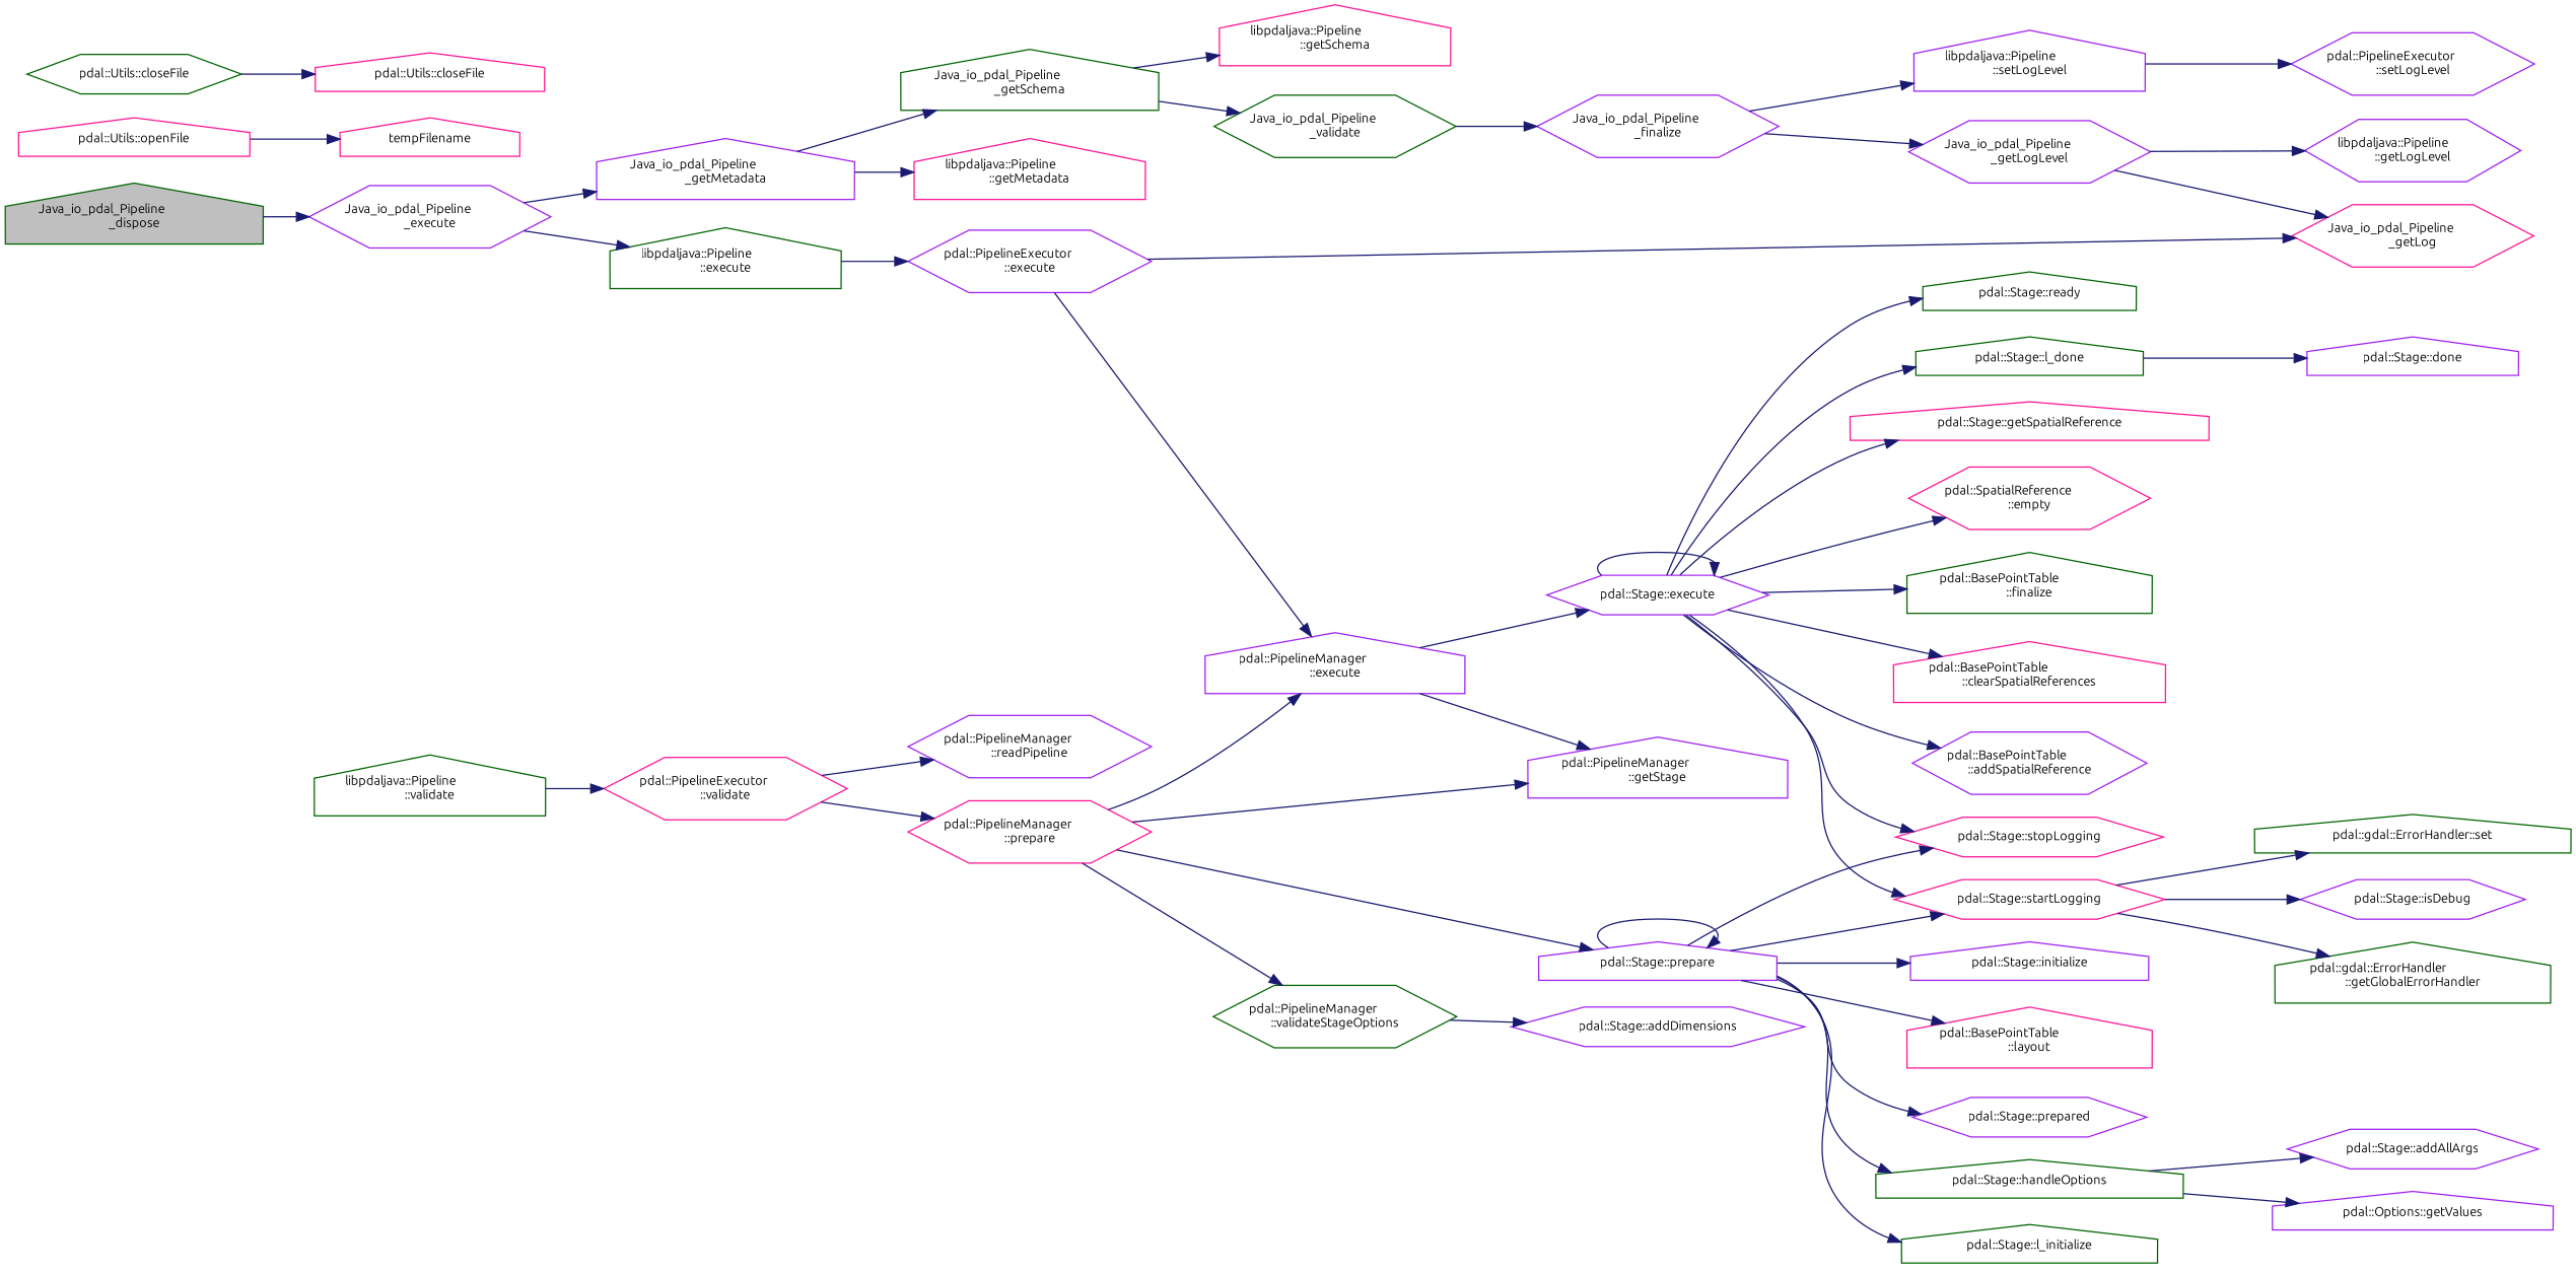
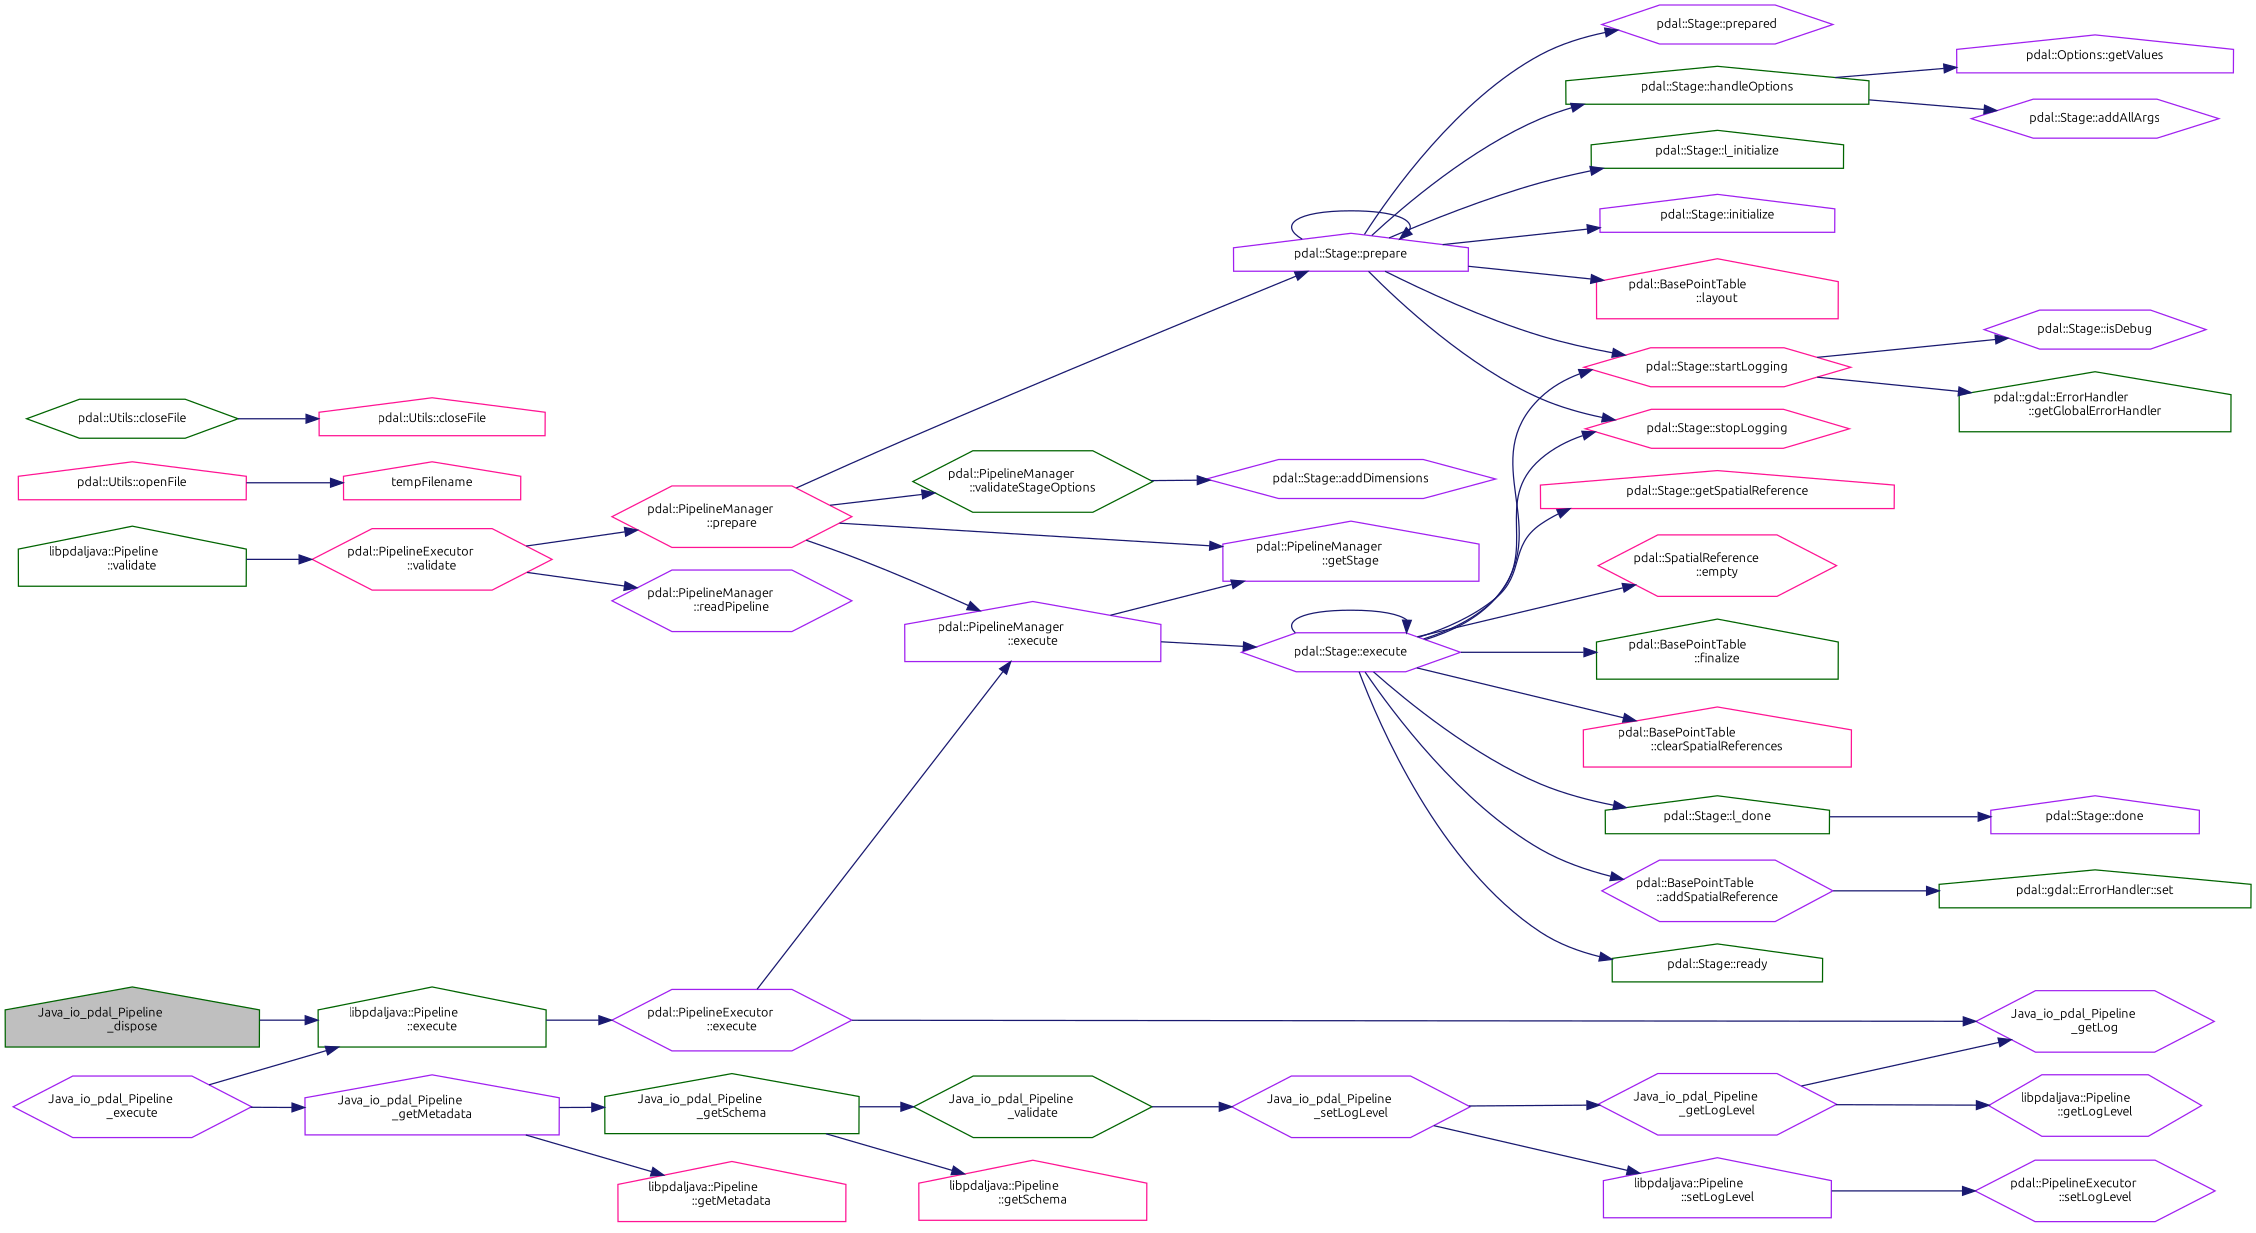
  digraph {
    fontname=Ubuntu
    rankdir=LR
    node [color=purple fillcolor=white fontname=Ubuntu fontsize=10 shape=house style=filled]
    edge [color=midnightblue fontname=Ubuntu fontsize=10 labelfontname=Helvetica labelfontsize=10 style=solid]
    n1 [color=darkgreen fillcolor=grey75 fontcolor=black height=0.2 label="Java_io_pdal_Pipeline\l_dispose" width=0.4]
    n2 [height=0.2 label="Java_io_pdal_Pipeline\l_execute" shape=hexagon width=0.4]
    n3 [color=darkgreen height=0.2 label="libpdaljava::Pipeline\l::execute" width=0.4]
    n4 [height=0.2 label="Java_io_pdal_Pipeline\l_getMetadata" width=0.4]
    n5 [height=0.2 label="pdal::PipelineExecutor\l::execute" shape=hexagon width=0.4]
    n6 [color=deeppink height=0.2 label="libpdaljava::Pipeline\l::getMetadata" width=0.4]
    n7 [color=darkgreen height=0.2 label="Java_io_pdal_Pipeline\l_getSchema" width=0.4]
    n8 [height=0.2 label="pdal::PipelineManager\l::execute" width=0.4]
-   n9 [color=deeppink height=0.2 label="Java_io_pdal_Pipeline\l_getLog" shape=hexagon width=0.4]
+   n9 [height=0.2 label="Java_io_pdal_Pipeline\l_getLog" shape=hexagon width=0.4]
    n10 [height=0.2 label="pdal::PipelineManager\l::readPipeline" shape=hexagon width=0.4]
    n11 [height=0.2 label="pdal::PipelineManager\l::getStage" width=0.4]
    n12 [height=0.2 label="pdal::Stage::execute" shape=hexagon width=0.4]
    n13 [color=deeppink height=0.2 label="pdal::Utils::openFile" width=0.4]
    n14 [color=deeppink height=0.2 label=tempFilename width=0.4]
    n15 [color=darkgreen height=0.2 label="pdal::Utils::closeFile" shape=hexagon width=0.4]
    n16 [color=deeppink height=0.2 label="pdal::Utils::closeFile" width=0.4]
    n17 [color=deeppink height=0.2 label="pdal::PipelineManager\l::prepare" shape=hexagon width=0.4]
    n18 [color=darkgreen height=0.2 label="pdal::PipelineManager\l::validateStageOptions" shape=hexagon width=0.4]
    n19 [height=0.2 label="pdal::Stage::prepare" width=0.4]
    n20 [color=deeppink height=0.2 label="pdal::Stage::startLogging" shape=hexagon width=0.4]
    n21 [color=deeppink height=0.2 label="pdal::Stage::stopLogging" shape=hexagon width=0.4]
    n22 [color=darkgreen height=0.2 label="pdal::BasePointTable\l::finalize" width=0.4]
    n23 [color=deeppink height=0.2 label="pdal::BasePointTable\l::clearSpatialReferences" width=0.4]
    n24 [height=0.2 label="pdal::BasePointTable\l::addSpatialReference" shape=hexagon width=0.4]
    n25 [color=darkgreen height=0.2 label="pdal::Stage::ready" width=0.4]
    n26 [color=deeppink height=0.2 label="pdal::Stage::getSpatialReference" width=0.4]
    n27 [color=deeppink height=0.2 label="pdal::SpatialReference\l::empty" shape=hexagon width=0.4]
    n28 [color=darkgreen height=0.2 label="pdal::Stage::l_done" width=0.4]
    n29 [height=0.2 label="pdal::Stage::addDimensions" shape=hexagon width=0.4]
    n30 [color=darkgreen height=0.2 label="pdal::Stage::handleOptions" width=0.4]
    n31 [color=darkgreen height=0.2 label="pdal::Stage::l_initialize" width=0.4]
    n32 [height=0.2 label="pdal::Stage::initialize" width=0.4]
    n33 [color=deeppink height=0.2 label="pdal::BasePointTable\l::layout" width=0.4]
    n34 [height=0.2 label="pdal::Stage::prepared" shape=hexagon width=0.4]
    n35 [height=0.2 label="pdal::Stage::addAllArgs" shape=hexagon width=0.4]
    n36 [height=0.2 label="pdal::Options::getValues" width=0.4]
    n37 [color=darkgreen height=0.2 label="pdal::gdal::ErrorHandler\l::getGlobalErrorHandler" width=0.4]
    n38 [color=darkgreen height=0.2 label="pdal::gdal::ErrorHandler::set" width=0.4]
    n39 [height=0.2 label="pdal::Stage::isDebug" shape=hexagon width=0.4]
    n40 [height=0.2 label="pdal::Stage::done" width=0.4]
    n41 [color=deeppink height=0.2 label="libpdaljava::Pipeline\l::getSchema" width=0.4]
    n42 [color=darkgreen height=0.2 label="Java_io_pdal_Pipeline\l_validate" shape=hexagon width=0.4]
-   n43 [height=0.2 label="Java_io_pdal_Pipeline\l_finalize" shape=hexagon width=0.4]
+   n43 [height=0.2 label="Java_io_pdal_Pipeline\l_setLogLevel" shape=hexagon width=0.4]
    n44 [color=darkgreen height=0.2 label="libpdaljava::Pipeline\l::validate" width=0.4]
    n45 [color=deeppink height=0.2 label="pdal::PipelineExecutor\l::validate" shape=hexagon width=0.4]
    n46 [height=0.2 label="libpdaljava::Pipeline\l::setLogLevel" width=0.4]
    n47 [height=0.2 label="Java_io_pdal_Pipeline\l_getLogLevel" shape=hexagon width=0.4]
    n48 [height=0.2 label="pdal::PipelineExecutor\l::setLogLevel" shape=hexagon width=0.4]
    n49 [height=0.2 label="libpdaljava::Pipeline\l::getLogLevel" shape=hexagon width=0.4]
-   n1 -> n2
+   n1 -> n3
    n2 -> n3
    n2 -> n4
    n3 -> n5
    n4 -> n6
    n4 -> n7
    n5 -> n8
    n5 -> n9
    n7 -> n41
    n7 -> n42
    n8 -> n11
    n8 -> n12
    n12 -> n12
    n12 -> n20
    n12 -> n21
    n12 -> n22
    n12 -> n23
    n12 -> n24
    n12 -> n25
    n12 -> n26
    n12 -> n27
    n12 -> n28
    n13 -> n14
    n15 -> n16
    n17 -> n8
    n17 -> n11
    n17 -> n18
    n17 -> n19
    n18 -> n29
    n19 -> n19
    n19 -> n20
    n19 -> n21
    n19 -> n30
    n19 -> n31
    n19 -> n32
    n19 -> n33
    n19 -> n34
    n20 -> n37
-   n20 -> n38
+   n24 -> n38
    n20 -> n39
    n28 -> n40
    n30 -> n35
    n30 -> n36
    n42 -> n43
    n43 -> n46
    n43 -> n47
    n44 -> n45
    n45 -> n10
    n45 -> n17
    n46 -> n48
    n47 -> n9
    n47 -> n49
  }
